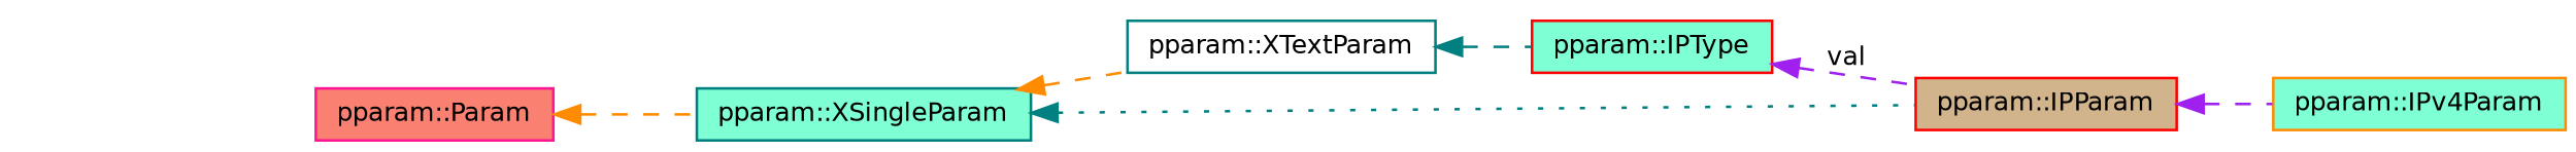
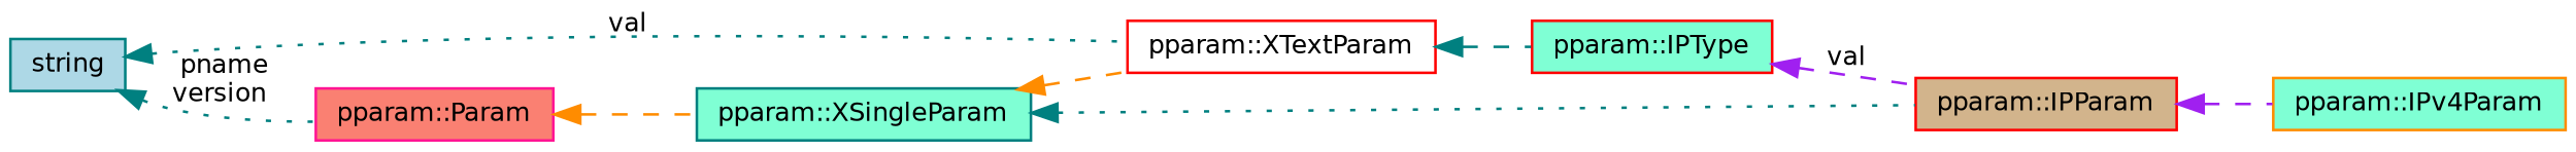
  digraph {
    rankdir=LR
    node [color=teal fillcolor=aquamarine fontname=Helvetica fontsize=10 shape=record style=filled]
    edge [color=teal dir=back fontname=Helvetica fontsize=10 labelfontname=Helvetica labelfontsize=10 style=dashed]
    n1 [color=darkorange fontcolor=black height=0.2 label="pparam::IPv4Param" width=0.4]
    n2 [color=red fillcolor=tan height=0.2 label="pparam::IPParam" width=0.4]
    n3 [height=0.2 label="pparam::XSingleParam" width=0.4]
-   n4 [fillcolor=white height=0.2 label="pparam::XTextParam" width=0.4]
+   n4 [color=red fillcolor=white height=0.2 label="pparam::XTextParam" width=0.4]
    n5 [color=red height=0.2 label="pparam::IPType" width=0.4]
    n6 [color=deeppink fillcolor=salmon height=0.2 label="pparam::Param" width=0.4]
+   n7 [fillcolor=lightblue height=0.2 label=string width=0.4]
    n2 -> n1 [color=purple]
    n3 -> n2 [style=dotted]
    n3 -> n4 [color=darkorange]
    n4 -> n5
    n5 -> n2 [color=purple label=" val"]
    n6 -> n3 [color=darkorange]
+   n7 -> n4 [label=" val" style=dotted]
+   n7 -> n6 [label=" pname\nversion" style=dotted]
  }
